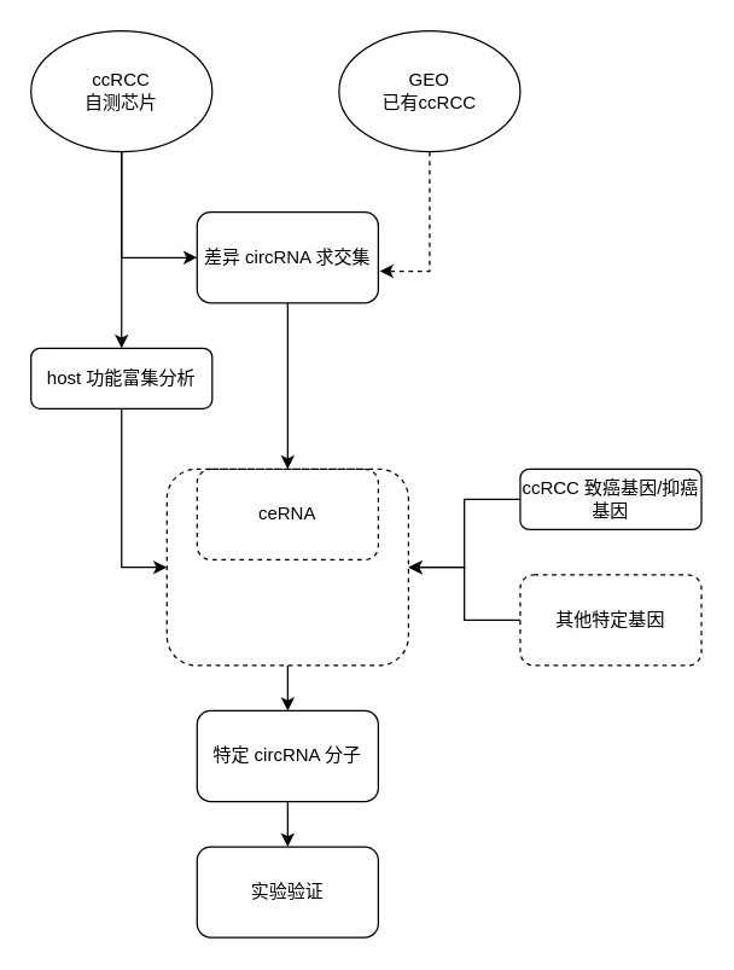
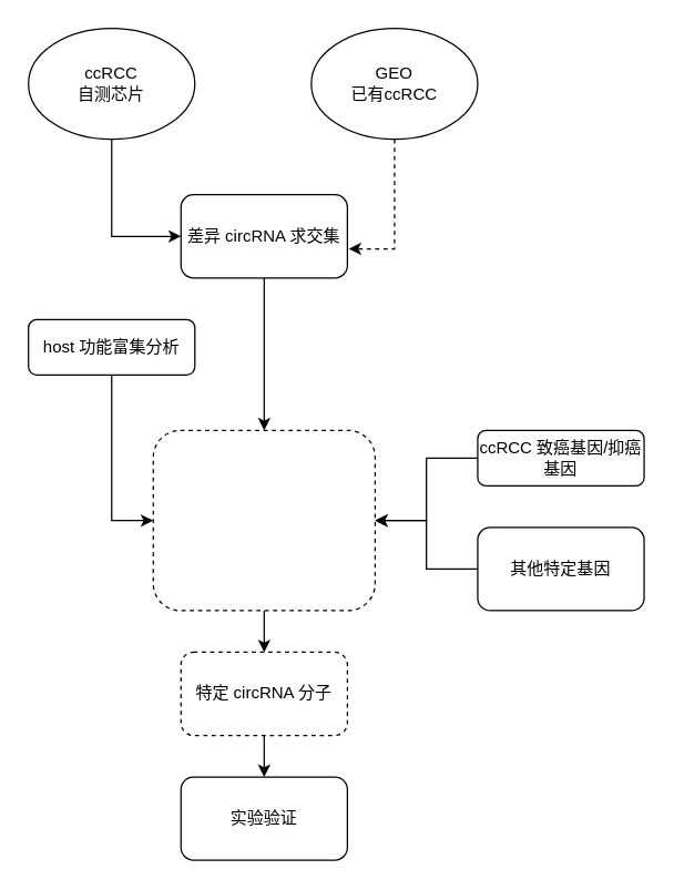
  <mxCell id="0" />
  <mxCell id="1" parent="0" />
  <mxCell id="2" style="edgeStyle=orthogonalEdgeStyle;rounded=0;orthogonalLoop=1;jettySize=auto;html=1;entryX=0;entryY=0.5;entryDx=0;entryDy=0;" edge="1" parent="1" source="4" target="8"><mxGeometry relative="1" as="geometry" /></mxCell>
- <mxCell id="3" style="edgeStyle=orthogonalEdgeStyle;rounded=0;orthogonalLoop=1;jettySize=auto;html=1;entryX=0.5;entryY=0;entryDx=0;entryDy=0;" edge="1" parent="1" source="4" target="16"><mxGeometry relative="1" as="geometry" /></mxCell>
  <mxCell id="4" value="ccRCC&lt;br&gt;自测芯片" style="ellipse;whiteSpace=wrap;html=1;" vertex="1" parent="1"><mxGeometry x="20" y="20" width="120" height="80" as="geometry" /></mxCell>
  <mxCell id="5" style="edgeStyle=orthogonalEdgeStyle;rounded=0;orthogonalLoop=1;jettySize=auto;html=1;entryX=1.008;entryY=0.65;entryDx=0;entryDy=0;entryPerimeter=0;dashed=1;" edge="1" parent="1" source="6" target="8"><mxGeometry relative="1" as="geometry" /></mxCell>
  <mxCell id="6" value="GEO&lt;br&gt;已有ccRCC" style="ellipse;whiteSpace=wrap;html=1;" vertex="1" parent="1"><mxGeometry x="224" y="20" width="120" height="80" as="geometry" /></mxCell>
  <mxCell id="7" style="edgeStyle=orthogonalEdgeStyle;rounded=0;orthogonalLoop=1;jettySize=auto;html=1;" edge="1" parent="1" source="8" target="19"><mxGeometry relative="1" as="geometry" /></mxCell>
  <mxCell id="8" value="差异 circRNA 求交集" style="rounded=1;whiteSpace=wrap;html=1;" vertex="1" parent="1"><mxGeometry x="130" y="140" width="120" height="60" as="geometry" /></mxCell>
  <mxCell id="9" style="edgeStyle=orthogonalEdgeStyle;rounded=0;orthogonalLoop=1;jettySize=auto;html=1;exitX=0.5;exitY=1;exitDx=0;exitDy=0;" edge="1" parent="1" source="10"><mxGeometry relative="1" as="geometry"><mxPoint x="190" y="560" as="targetPoint" /></mxGeometry></mxCell>
- <mxCell id="10" value="特定 circRNA 分子" style="rounded=1;whiteSpace=wrap;html=1;" vertex="1" parent="1"><mxGeometry x="130" y="470" width="120" height="60" as="geometry" /></mxCell>
+ <mxCell id="10" value="特定 circRNA 分子" style="rounded=1;whiteSpace=wrap;html=1;dashed=1;" vertex="1" parent="1"><mxGeometry x="130" y="470" width="120" height="60" as="geometry" /></mxCell>
  <mxCell id="11" style="edgeStyle=orthogonalEdgeStyle;rounded=0;orthogonalLoop=1;jettySize=auto;html=1;entryX=1;entryY=0.5;entryDx=0;entryDy=0;" edge="1" parent="1" source="12" target="19"><mxGeometry relative="1" as="geometry"><mxPoint x="380" y="305" as="targetPoint" /></mxGeometry></mxCell>
  <mxCell id="12" value="ccRCC 致癌基因/抑癌基因" style="rounded=1;whiteSpace=wrap;html=1;" vertex="1" parent="1"><mxGeometry x="344" y="310" width="120" height="40" as="geometry" /></mxCell>
  <mxCell id="13" style="edgeStyle=orthogonalEdgeStyle;rounded=0;orthogonalLoop=1;jettySize=auto;html=1;entryX=1;entryY=0.5;entryDx=0;entryDy=0;" edge="1" parent="1" source="14" target="19"><mxGeometry relative="1" as="geometry"><mxPoint x="380" y="305" as="targetPoint" /></mxGeometry></mxCell>
- <mxCell id="14" value="其他特定基因" style="rounded=1;whiteSpace=wrap;html=1;dashed=1;" vertex="1" parent="1"><mxGeometry x="344" y="380" width="120" height="60" as="geometry" /></mxCell>
+ <mxCell id="14" value="其他特定基因" style="rounded=1;whiteSpace=wrap;html=1;" vertex="1" parent="1"><mxGeometry x="344" y="380" width="120" height="60" as="geometry" /></mxCell>
  <mxCell id="15" style="edgeStyle=orthogonalEdgeStyle;rounded=0;orthogonalLoop=1;jettySize=auto;html=1;exitX=0.5;exitY=1;exitDx=0;exitDy=0;entryX=0;entryY=0.5;entryDx=0;entryDy=0;" edge="1" parent="1" source="16" target="19"><mxGeometry relative="1" as="geometry" /></mxCell>
  <mxCell id="16" value="host 功能富集分析" style="rounded=1;whiteSpace=wrap;html=1;" vertex="1" parent="1"><mxGeometry x="20" y="230" width="120" height="40" as="geometry" /></mxCell>
- <mxCell id="17" value="ceRNA" style="rounded=1;whiteSpace=wrap;html=1;dashed=1;" vertex="1" parent="1"><mxGeometry x="130" y="310" width="120" height="60" as="geometry" /></mxCell>
  <mxCell id="18" style="edgeStyle=orthogonalEdgeStyle;rounded=0;orthogonalLoop=1;jettySize=auto;html=1;exitX=0.5;exitY=1;exitDx=0;exitDy=0;entryX=0.5;entryY=0;entryDx=0;entryDy=0;" edge="1" parent="1" source="19" target="10"><mxGeometry relative="1" as="geometry" /></mxCell>
  <mxCell id="19" value="" style="rounded=1;whiteSpace=wrap;html=1;dashed=1;fillColor=none;" vertex="1" parent="1"><mxGeometry x="110" y="310" width="160" height="130" as="geometry" /></mxCell>
  <mxCell id="20" value="实验验证" style="rounded=1;whiteSpace=wrap;html=1;fillColor=none;" vertex="1" parent="1"><mxGeometry x="130" y="560" width="120" height="60" as="geometry" /></mxCell>
